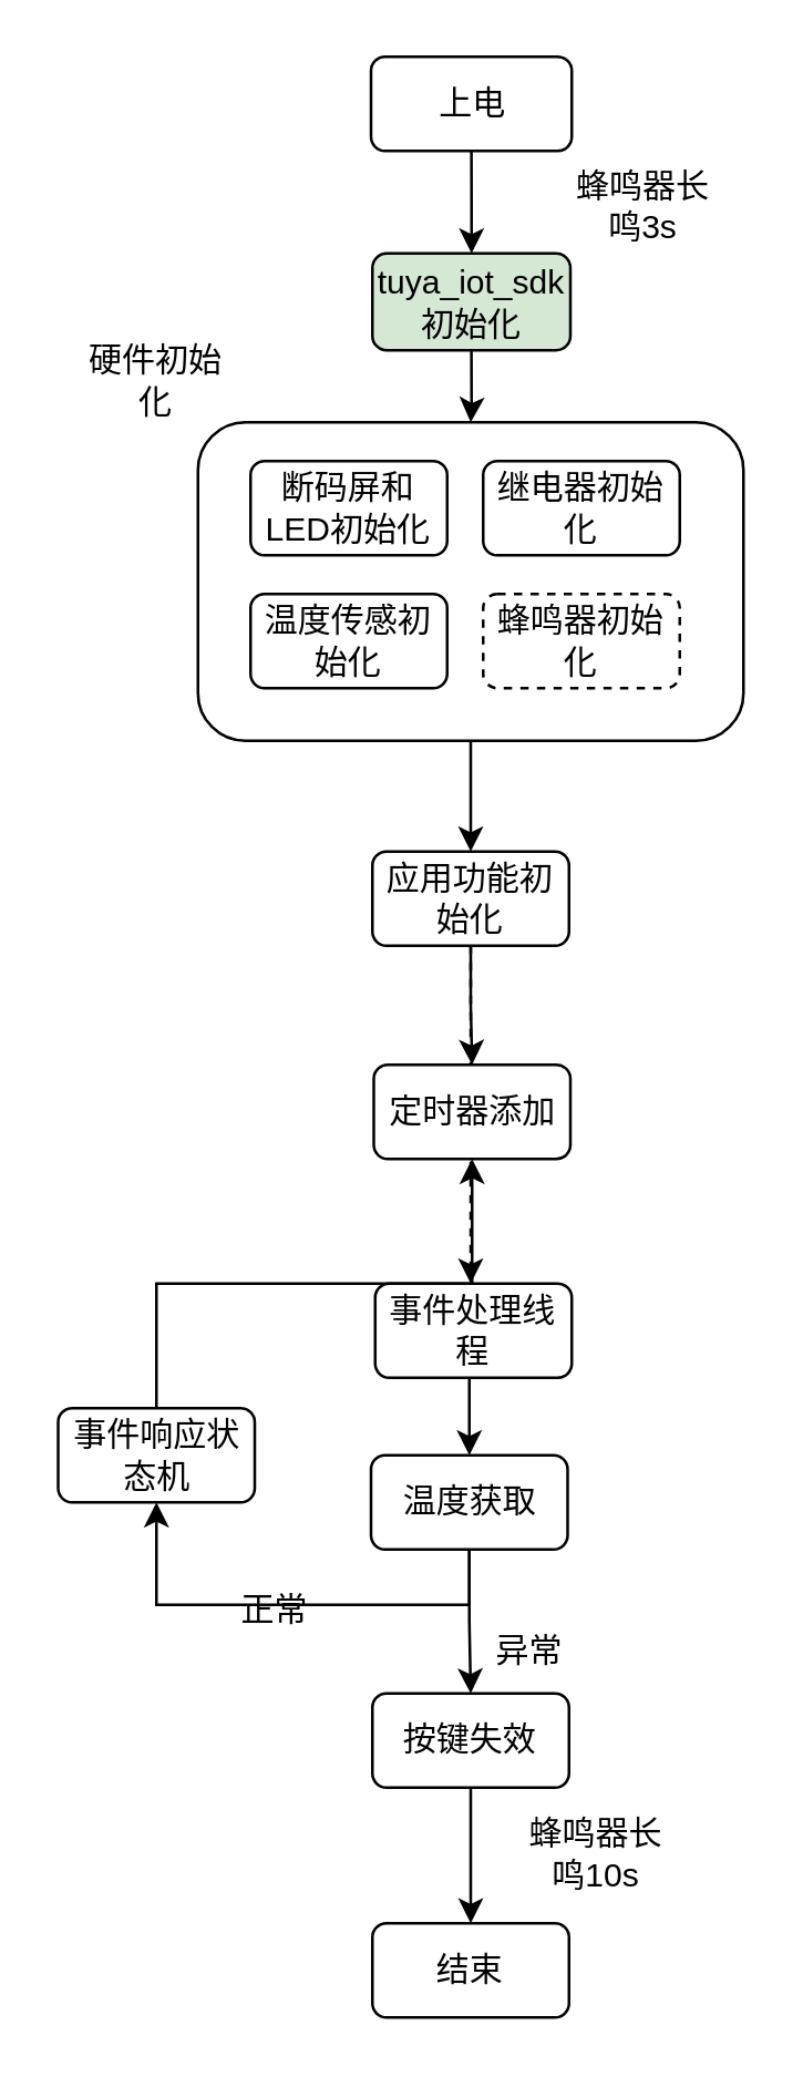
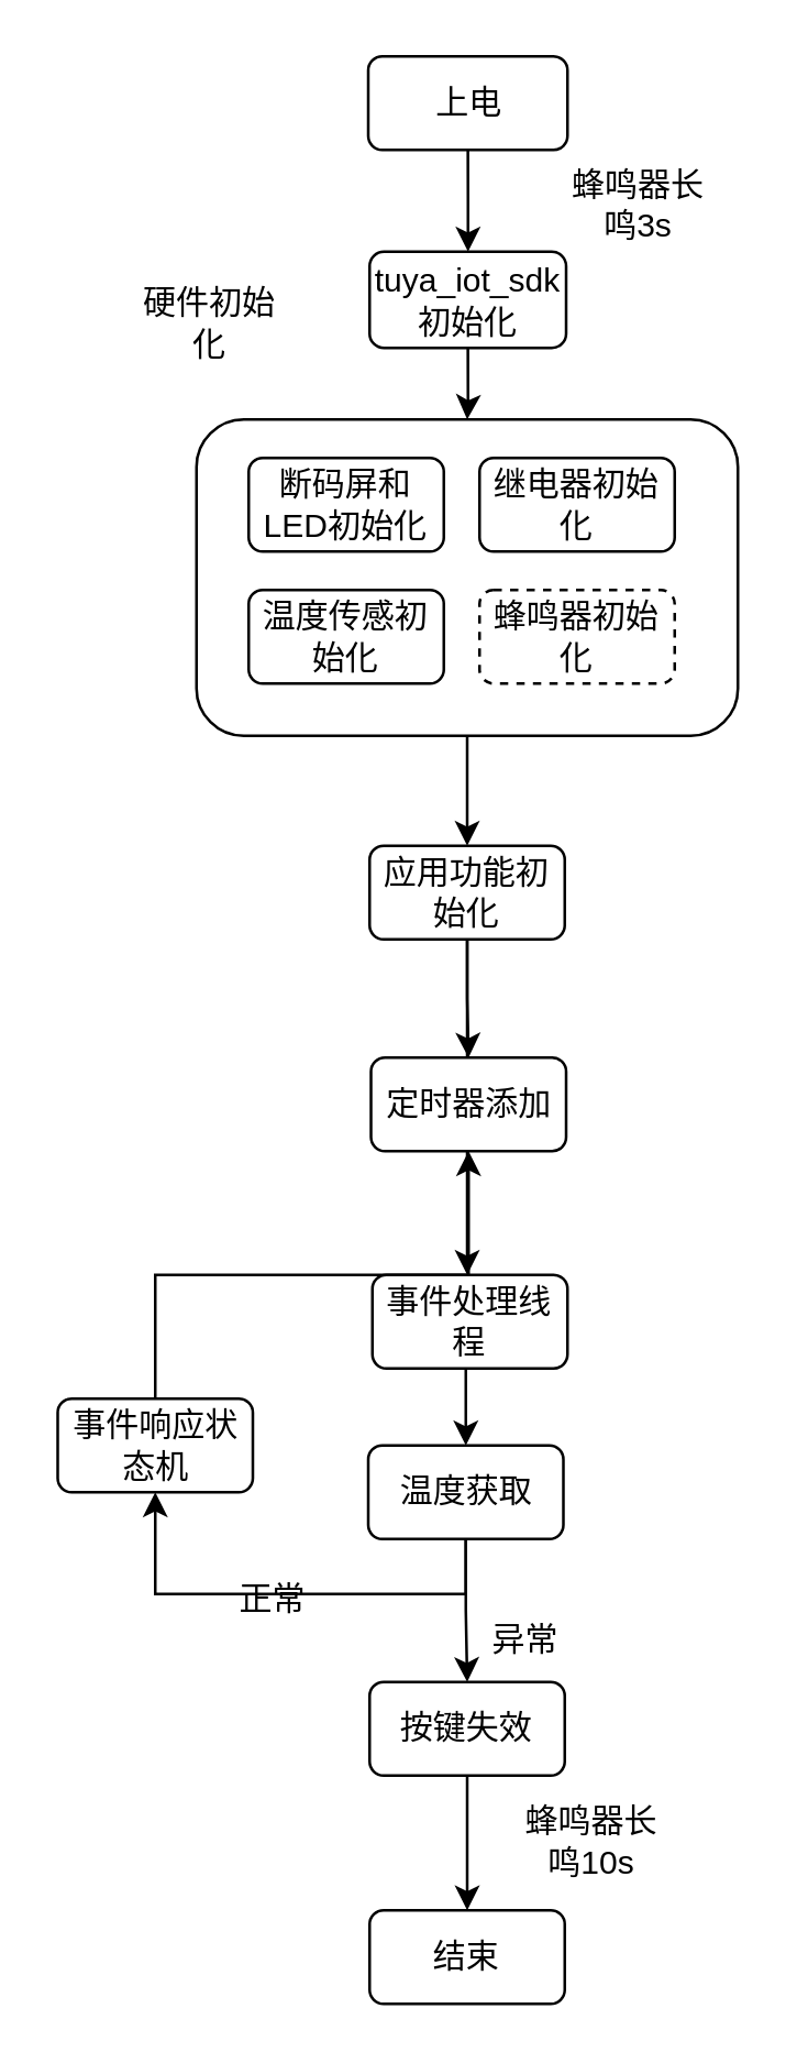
  <mxCell id="0" />
  <mxCell id="1" parent="0" />
  <mxCell id="2" style="edgeStyle=orthogonalEdgeStyle;rounded=0;orthogonalLoop=1;jettySize=auto;html=1;exitX=0.5;exitY=1;exitDx=0;exitDy=0;" edge="1" parent="1" source="3" target="9"><mxGeometry relative="1" as="geometry" /></mxCell>
  <mxCell id="3" value="上电" style="rounded=1;whiteSpace=wrap;html=1;" vertex="1" parent="1"><mxGeometry x="133.5" y="20" width="72.5" height="34" as="geometry" /></mxCell>
  <mxCell id="4" value="继电器初始化" style="rounded=1;whiteSpace=wrap;html=1;" vertex="1" parent="1"><mxGeometry x="174" y="166" width="71" height="34" as="geometry" /></mxCell>
  <mxCell id="5" value="断码屏和LED初始化" style="rounded=1;whiteSpace=wrap;html=1;" vertex="1" parent="1"><mxGeometry x="90" y="166" width="71" height="34" as="geometry" /></mxCell>
  <mxCell id="6" value="温度传感初始化" style="rounded=1;whiteSpace=wrap;html=1;" vertex="1" parent="1"><mxGeometry x="90" y="214" width="71" height="34" as="geometry" /></mxCell>
  <mxCell id="7" value="蜂鸣器初始化" style="rounded=1;whiteSpace=wrap;html=1;dashed=1;" vertex="1" parent="1"><mxGeometry x="174" y="214" width="71" height="34" as="geometry" /></mxCell>
  <mxCell id="8" style="edgeStyle=orthogonalEdgeStyle;rounded=0;orthogonalLoop=1;jettySize=auto;html=1;exitX=0.5;exitY=1;exitDx=0;exitDy=0;" edge="1" parent="1" source="9" target="12"><mxGeometry relative="1" as="geometry" /></mxCell>
- <mxCell id="9" value="tuya_iot_sdk初始化" style="rounded=1;whiteSpace=wrap;html=1;fillColor=#d5e8d4;" vertex="1" parent="1"><mxGeometry x="134" y="91" width="71.5" height="35" as="geometry" /></mxCell>
- <mxCell id="10" value="硬件初始化" style="text;html=1;strokeColor=none;fillColor=none;align=center;verticalAlign=middle;whiteSpace=wrap;rounded=0;" vertex="1" parent="1"><mxGeometry x="26" y="122" width="60" height="30" as="geometry" /></mxCell>
+ <mxCell id="9" value="tuya_iot_sdk初始化" style="rounded=1;whiteSpace=wrap;html=1;" vertex="1" parent="1"><mxGeometry x="134" y="91" width="71.5" height="35" as="geometry" /></mxCell>
+ <mxCell id="10" value="硬件初始化" style="text;html=1;strokeColor=none;fillColor=none;align=center;verticalAlign=middle;whiteSpace=wrap;rounded=0;" vertex="1" parent="1"><mxGeometry x="46" y="102" width="60" height="30" as="geometry" /></mxCell>
  <mxCell id="11" style="edgeStyle=orthogonalEdgeStyle;rounded=0;orthogonalLoop=1;jettySize=auto;html=1;exitX=0.5;exitY=1;exitDx=0;exitDy=0;entryX=0.5;entryY=0;entryDx=0;entryDy=0;" edge="1" parent="1" source="12" target="17"><mxGeometry relative="1" as="geometry" /></mxCell>
  <mxCell id="12" value="" style="rounded=1;whiteSpace=wrap;html=1;fillColor=none;" vertex="1" parent="1"><mxGeometry x="71" y="152" width="197" height="115" as="geometry" /></mxCell>
  <mxCell id="13" value="蜂鸣器长鸣3s" style="text;html=1;strokeColor=none;fillColor=none;align=center;verticalAlign=middle;whiteSpace=wrap;rounded=0;" vertex="1" parent="1"><mxGeometry x="202" y="59" width="60" height="30" as="geometry" /></mxCell>
  <mxCell id="14" value="结束" style="rounded=1;whiteSpace=wrap;html=1;" vertex="1" parent="1"><mxGeometry x="134" y="694" width="71" height="34" as="geometry" /></mxCell>
  <mxCell id="15" style="edgeStyle=orthogonalEdgeStyle;rounded=0;orthogonalLoop=1;jettySize=auto;html=1;exitX=0.5;exitY=1;exitDx=0;exitDy=0;entryX=0.5;entryY=0;entryDx=0;entryDy=0;" edge="1" parent="1" source="17" target="18"><mxGeometry relative="1" as="geometry" /></mxCell>
- <mxCell id="16" style="edgeStyle=orthogonalEdgeStyle;rounded=0;orthogonalLoop=1;jettySize=auto;html=1;exitX=0.5;exitY=1;exitDx=0;exitDy=0;dashed=1;" edge="1" parent="1" source="17" target="20"><mxGeometry relative="1" as="geometry"><Array as="points"><mxPoint x="169" y="451" /><mxPoint x="169" y="451" /></Array></mxGeometry></mxCell>
+ <mxCell id="16" style="edgeStyle=orthogonalEdgeStyle;rounded=0;orthogonalLoop=1;jettySize=auto;html=1;exitX=0.5;exitY=1;exitDx=0;exitDy=0;" edge="1" parent="1" source="17" target="20"><mxGeometry relative="1" as="geometry"><Array as="points"><mxPoint x="169" y="451" /><mxPoint x="169" y="451" /></Array></mxGeometry></mxCell>
  <mxCell id="17" value="应用功能初始化" style="rounded=1;whiteSpace=wrap;html=1;" vertex="1" parent="1"><mxGeometry x="134" y="307" width="71" height="34" as="geometry" /></mxCell>
  <mxCell id="18" value="定时器添加" style="rounded=1;whiteSpace=wrap;html=1;" vertex="1" parent="1"><mxGeometry x="134.5" y="384" width="71" height="34" as="geometry" /></mxCell>
  <mxCell id="19" style="edgeStyle=orthogonalEdgeStyle;rounded=0;orthogonalLoop=1;jettySize=auto;html=1;exitX=0.5;exitY=1;exitDx=0;exitDy=0;entryX=0.5;entryY=0;entryDx=0;entryDy=0;" edge="1" parent="1" source="20" target="23"><mxGeometry relative="1" as="geometry" /></mxCell>
  <mxCell id="20" value="事件处理线程" style="rounded=1;whiteSpace=wrap;html=1;" vertex="1" parent="1"><mxGeometry x="135" y="463" width="71" height="34" as="geometry" /></mxCell>
  <mxCell id="21" style="edgeStyle=orthogonalEdgeStyle;rounded=0;orthogonalLoop=1;jettySize=auto;html=1;exitX=0.5;exitY=1;exitDx=0;exitDy=0;entryX=0.5;entryY=1;entryDx=0;entryDy=0;" edge="1" parent="1" source="23" target="25"><mxGeometry relative="1" as="geometry" /></mxCell>
  <mxCell id="22" style="edgeStyle=orthogonalEdgeStyle;rounded=0;orthogonalLoop=1;jettySize=auto;html=1;exitX=0.5;exitY=1;exitDx=0;exitDy=0;" edge="1" parent="1" source="23" target="29"><mxGeometry relative="1" as="geometry" /></mxCell>
  <mxCell id="23" value="温度获取" style="rounded=1;whiteSpace=wrap;html=1;" vertex="1" parent="1"><mxGeometry x="133.5" y="525" width="71" height="34" as="geometry" /></mxCell>
  <mxCell id="24" style="edgeStyle=orthogonalEdgeStyle;rounded=0;orthogonalLoop=1;jettySize=auto;html=1;exitX=0.5;exitY=0;exitDx=0;exitDy=0;" edge="1" parent="1" source="25" target="18"><mxGeometry relative="1" as="geometry" /></mxCell>
  <mxCell id="25" value="事件响应状态机" style="rounded=1;whiteSpace=wrap;html=1;" vertex="1" parent="1"><mxGeometry x="20.5" y="508" width="71" height="34" as="geometry" /></mxCell>
  <mxCell id="26" value="异常" style="text;html=1;strokeColor=none;fillColor=none;align=center;verticalAlign=middle;whiteSpace=wrap;rounded=0;shadow=0;" vertex="1" parent="1"><mxGeometry x="161" y="581" width="60" height="30" as="geometry" /></mxCell>
  <mxCell id="27" value="正常" style="text;html=1;strokeColor=none;fillColor=none;align=center;verticalAlign=middle;whiteSpace=wrap;rounded=0;shadow=0;" vertex="1" parent="1"><mxGeometry x="69" y="566" width="60" height="30" as="geometry" /></mxCell>
  <mxCell id="28" style="edgeStyle=orthogonalEdgeStyle;rounded=0;orthogonalLoop=1;jettySize=auto;html=1;exitX=0.5;exitY=1;exitDx=0;exitDy=0;entryX=0.5;entryY=0;entryDx=0;entryDy=0;" edge="1" parent="1" source="29" target="14"><mxGeometry relative="1" as="geometry" /></mxCell>
  <mxCell id="29" value="按键失效" style="rounded=1;whiteSpace=wrap;html=1;" vertex="1" parent="1"><mxGeometry x="134" y="611" width="71" height="34" as="geometry" /></mxCell>
  <mxCell id="30" value="蜂鸣器长鸣10s" style="text;html=1;strokeColor=none;fillColor=none;align=center;verticalAlign=middle;whiteSpace=wrap;rounded=0;shadow=0;" vertex="1" parent="1"><mxGeometry x="185" y="654" width="60" height="30" as="geometry" /></mxCell>
